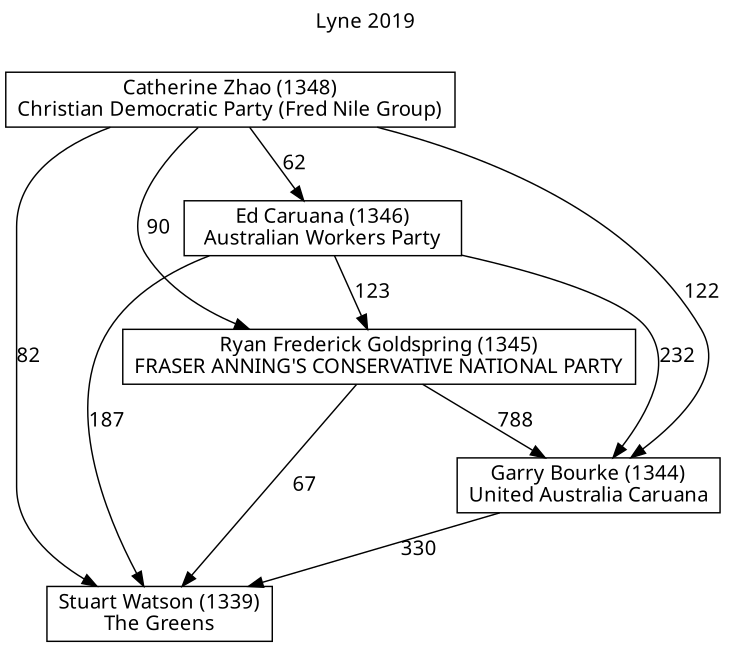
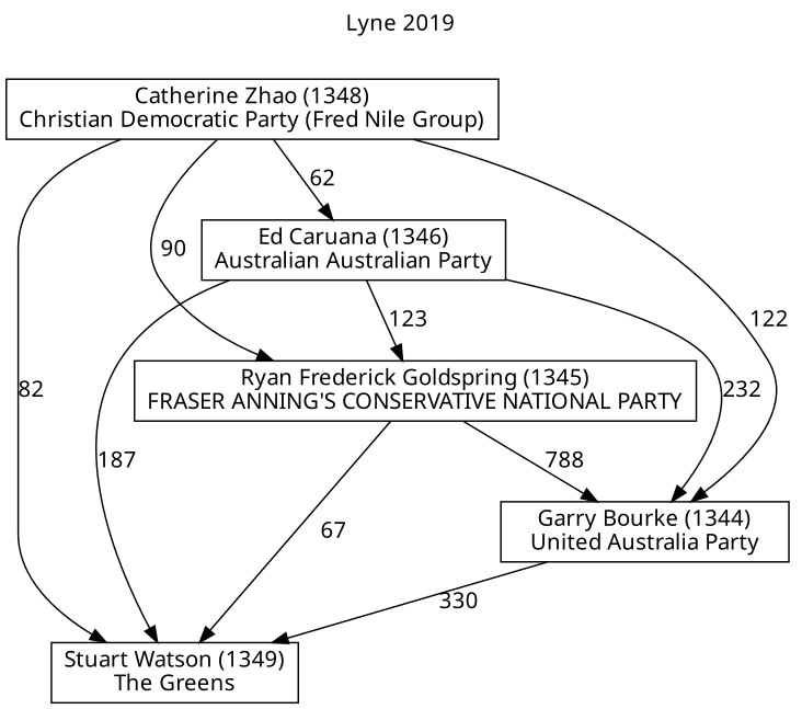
  digraph {
    fontname="Noto Sans"
    label="Lyne 2019"
    labelloc=t
    mclimit=10
    node [fontname="Noto Sans" shape=box]
    edge [fontname="Noto Sans"]
    n1 [label="Catherine Zhao (1348)\nChristian Democratic Party (Fred Nile Group)"]
-   n2 [label="Ed Caruana (1346)\nAustralian Workers Party"]
-   n3 [label="Garry Bourke (1344)\nUnited Australia Caruana"]
+   n2 [label="Ed Caruana (1346)\nAustralian Australian Party"]
+   n3 [label="Garry Bourke (1344)\nUnited Australia Party"]
    n4 [label="Ryan Frederick Goldspring (1345)\nFRASER ANNING'S CONSERVATIVE NATIONAL PARTY"]
-   n5 [label="Stuart Watson (1339)\nThe Greens"]
+   n5 [label="Stuart Watson (1349)\nThe Greens"]
    n1 -> n2 [label=62]
    n1 -> n3 [label=122]
    n1 -> n4 [label=90]
    n1 -> n5 [label=82]
    n2 -> n3 [label=232]
    n2 -> n4 [label=123]
    n2 -> n5 [label=187]
    n3 -> n5 [label=330]
    n4 -> n3 [label=788]
    n4 -> n5 [label=67]
  }
